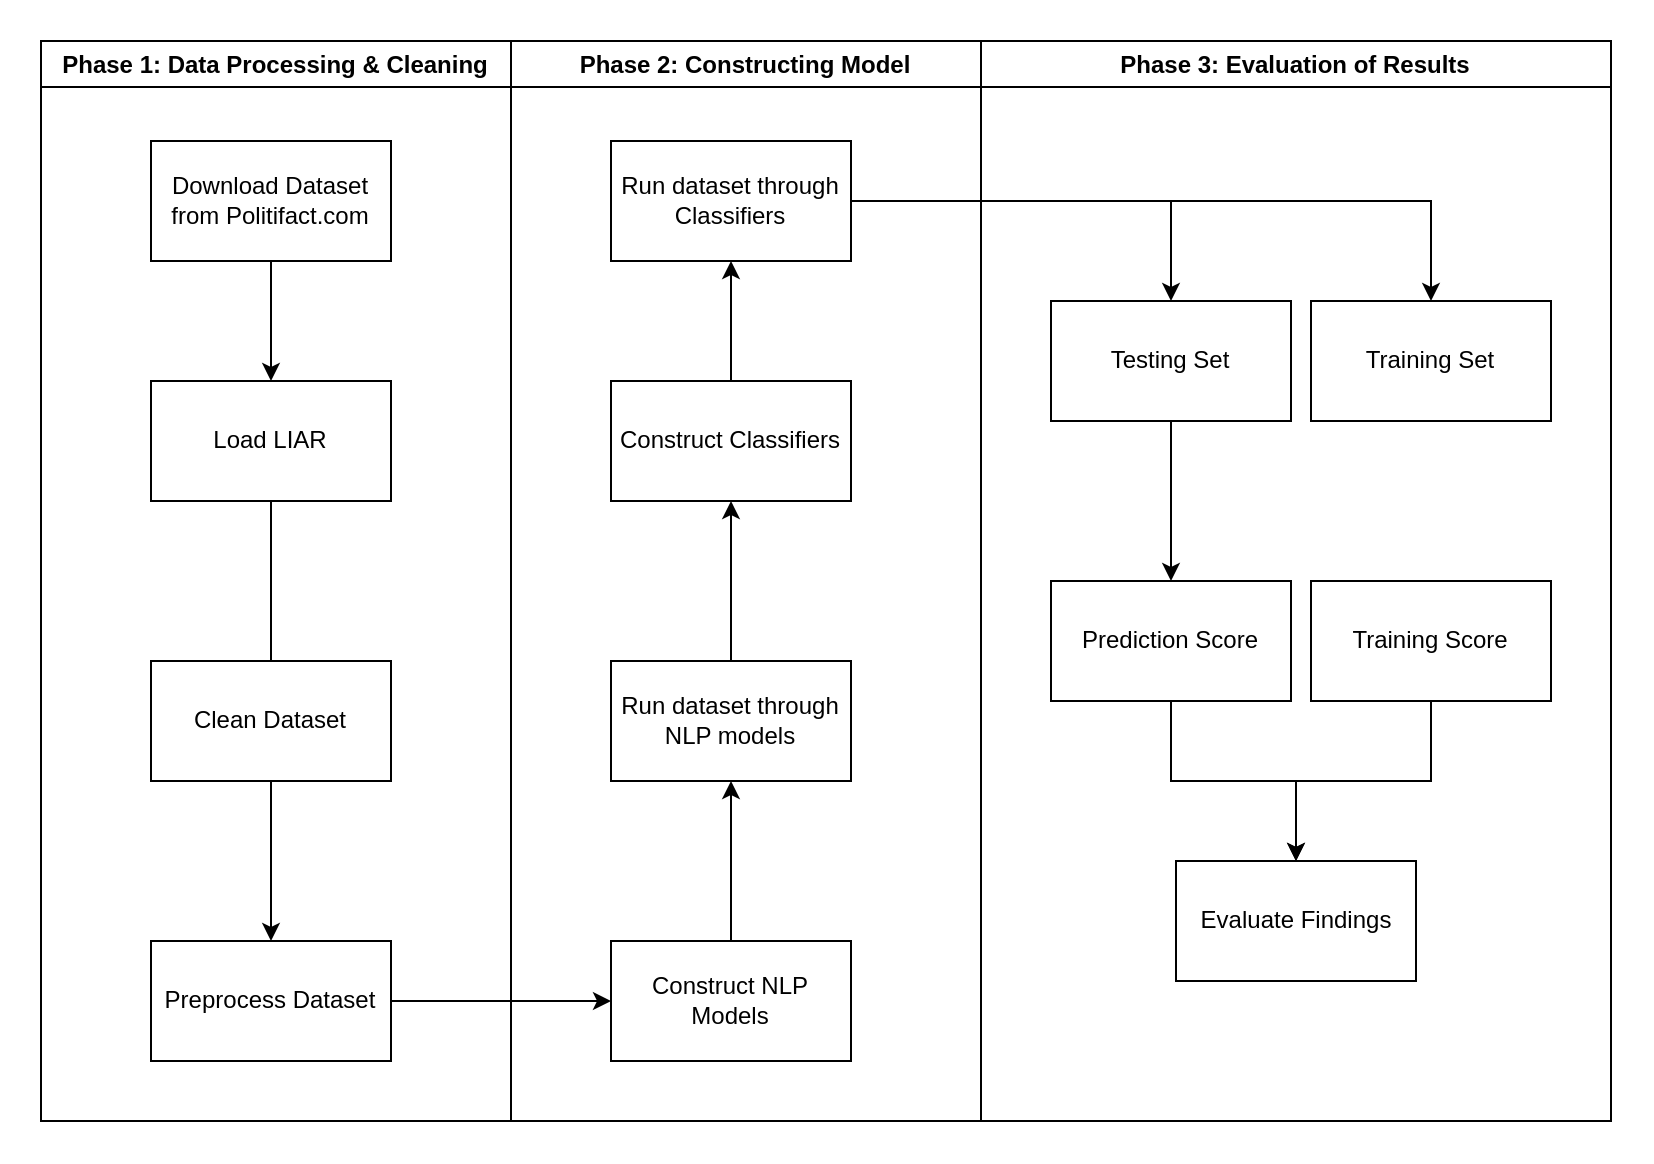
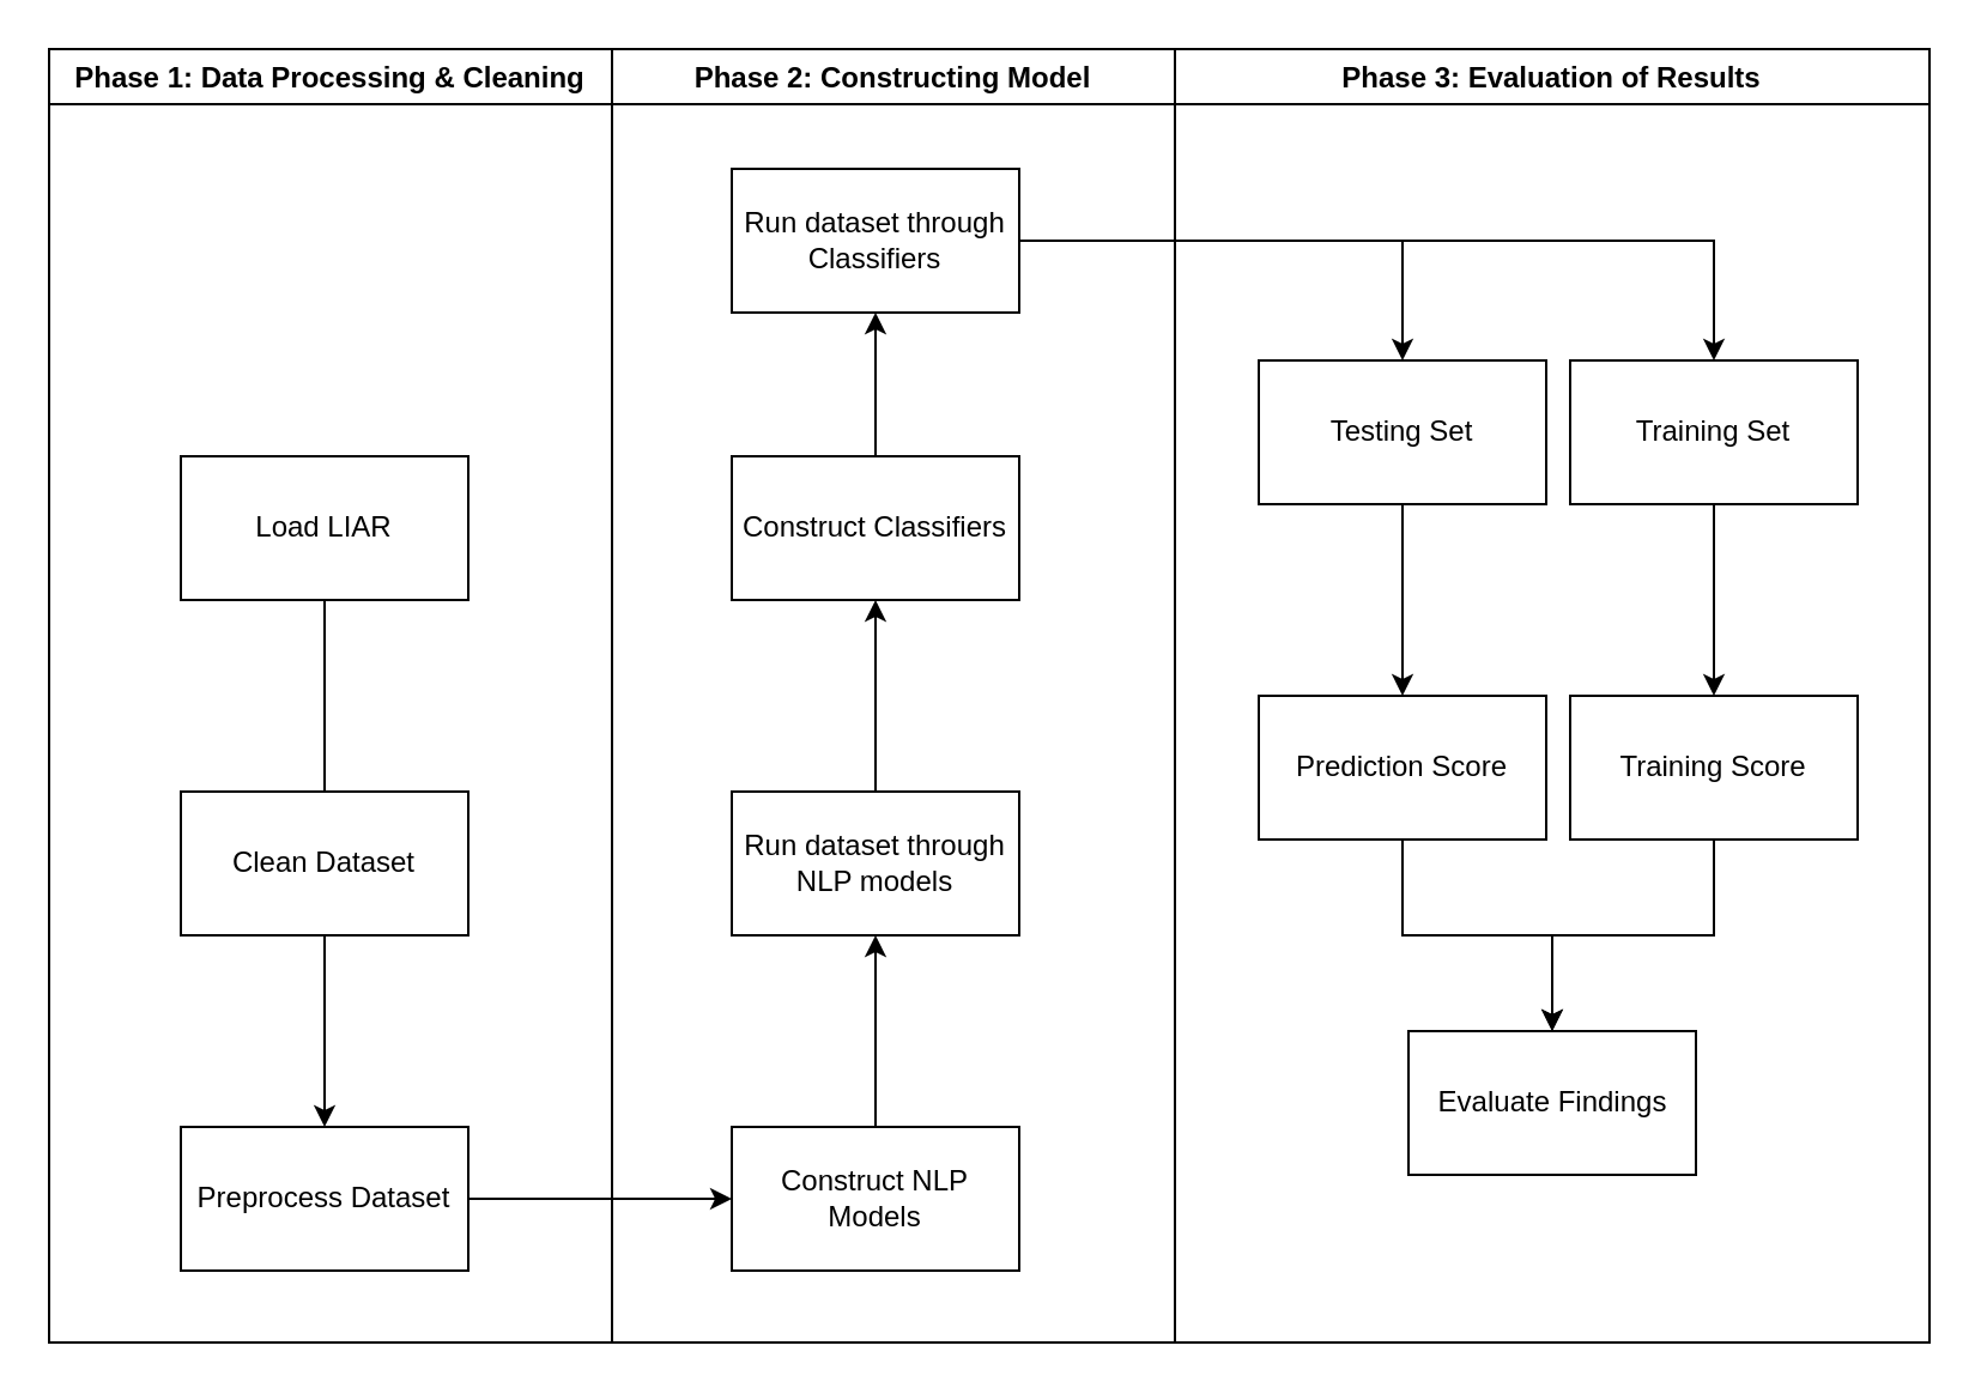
  <mxCell id="0" />
  <mxCell id="1" parent="0" />
  <mxCell id="2" value="" style="edgeStyle=orthogonalEdgeStyle;rounded=0;orthogonalLoop=1;jettySize=auto;html=1;endArrow=none;" edge="1" parent="1" source="3" target="5"><mxGeometry relative="1" as="geometry" /></mxCell>
  <mxCell id="3" value="Load LIAR" style="rounded=0;whiteSpace=wrap;html=1;" vertex="1" parent="1"><mxGeometry x="75" y="190" width="120" height="60" as="geometry" /></mxCell>
  <mxCell id="4" value="" style="edgeStyle=orthogonalEdgeStyle;rounded=0;orthogonalLoop=1;jettySize=auto;html=1;" edge="1" parent="1" source="5" target="7"><mxGeometry relative="1" as="geometry" /></mxCell>
  <mxCell id="5" value="Clean Dataset" style="rounded=0;whiteSpace=wrap;html=1;" vertex="1" parent="1"><mxGeometry x="75" y="330" width="120" height="60" as="geometry" /></mxCell>
  <mxCell id="6" value="" style="edgeStyle=orthogonalEdgeStyle;rounded=0;orthogonalLoop=1;jettySize=auto;html=1;" edge="1" parent="1" source="7" target="9"><mxGeometry relative="1" as="geometry" /></mxCell>
  <mxCell id="7" value="Preprocess Dataset" style="rounded=0;whiteSpace=wrap;html=1;" vertex="1" parent="1"><mxGeometry x="75" y="470" width="120" height="60" as="geometry" /></mxCell>
  <mxCell id="8" value="" style="edgeStyle=orthogonalEdgeStyle;rounded=0;orthogonalLoop=1;jettySize=auto;html=1;" edge="1" parent="1" source="9" target="11"><mxGeometry relative="1" as="geometry" /></mxCell>
  <mxCell id="9" value="Construct NLP Models" style="rounded=0;whiteSpace=wrap;html=1;" vertex="1" parent="1"><mxGeometry x="305" y="470" width="120" height="60" as="geometry" /></mxCell>
  <mxCell id="10" value="" style="edgeStyle=orthogonalEdgeStyle;rounded=0;orthogonalLoop=1;jettySize=auto;html=1;" edge="1" parent="1" source="11" target="13"><mxGeometry relative="1" as="geometry" /></mxCell>
  <mxCell id="11" value="Run dataset through NLP models" style="rounded=0;whiteSpace=wrap;html=1;" vertex="1" parent="1"><mxGeometry x="305" y="330" width="120" height="60" as="geometry" /></mxCell>
  <mxCell id="12" value="" style="edgeStyle=orthogonalEdgeStyle;rounded=0;orthogonalLoop=1;jettySize=auto;html=1;" edge="1" parent="1" source="13" target="27"><mxGeometry relative="1" as="geometry" /></mxCell>
  <mxCell id="13" value="Construct Classifiers" style="whiteSpace=wrap;html=1;rounded=0;" vertex="1" parent="1"><mxGeometry x="305" y="190" width="120" height="60" as="geometry" /></mxCell>
  <mxCell id="14" value="" style="edgeStyle=orthogonalEdgeStyle;rounded=0;orthogonalLoop=1;jettySize=auto;html=1;" edge="1" parent="1" source="27" target="17"><mxGeometry relative="1" as="geometry" /></mxCell>
  <mxCell id="15" value="" style="edgeStyle=orthogonalEdgeStyle;rounded=0;orthogonalLoop=1;jettySize=auto;html=1;" edge="1" parent="1" source="27" target="19"><mxGeometry relative="1" as="geometry" /></mxCell>
  <mxCell id="16" value="" style="edgeStyle=orthogonalEdgeStyle;rounded=0;orthogonalLoop=1;jettySize=auto;html=1;" edge="1" parent="1" source="17" target="21"><mxGeometry relative="1" as="geometry" /></mxCell>
  <mxCell id="17" value="Testing Set" style="whiteSpace=wrap;html=1;rounded=0;" vertex="1" parent="1"><mxGeometry x="525" y="150" width="120" height="60" as="geometry" /></mxCell>
+ <mxCell id="18" value="" style="edgeStyle=orthogonalEdgeStyle;rounded=0;orthogonalLoop=1;jettySize=auto;html=1;" edge="1" parent="1" source="19" target="23"><mxGeometry relative="1" as="geometry" /></mxCell>
  <mxCell id="19" value="Training Set" style="whiteSpace=wrap;html=1;rounded=0;" vertex="1" parent="1"><mxGeometry x="655" y="150" width="120" height="60" as="geometry" /></mxCell>
  <mxCell id="20" value="" style="edgeStyle=orthogonalEdgeStyle;rounded=0;orthogonalLoop=1;jettySize=auto;html=1;" edge="1" parent="1" source="21" target="29"><mxGeometry relative="1" as="geometry" /></mxCell>
  <mxCell id="21" value="Prediction Score" style="whiteSpace=wrap;html=1;rounded=0;" vertex="1" parent="1"><mxGeometry x="525" y="290" width="120" height="60" as="geometry" /></mxCell>
  <mxCell id="22" style="edgeStyle=orthogonalEdgeStyle;rounded=0;orthogonalLoop=1;jettySize=auto;html=1;exitX=0.5;exitY=1;exitDx=0;exitDy=0;" edge="1" parent="1" source="23" target="29"><mxGeometry relative="1" as="geometry" /></mxCell>
  <mxCell id="23" value="Training Score" style="whiteSpace=wrap;html=1;rounded=0;" vertex="1" parent="1"><mxGeometry x="655" y="290" width="120" height="60" as="geometry" /></mxCell>
  <mxCell id="24" value="Phase 1: Data Processing &amp; Cleaning" style="swimlane;" vertex="1" parent="1"><mxGeometry x="20" y="20" width="235" height="540" as="geometry" /></mxCell>
- <mxCell id="25" value="Download Dataset from Politifact.com" style="rounded=0;whiteSpace=wrap;html=1;" vertex="1" parent="24"><mxGeometry x="55" y="50" width="120" height="60" as="geometry" /></mxCell>
  <mxCell id="26" value="Phase 2: Constructing Model" style="swimlane;" vertex="1" parent="1"><mxGeometry x="255" y="20" width="235" height="540" as="geometry" /></mxCell>
  <mxCell id="27" value="Run dataset through Classifiers" style="whiteSpace=wrap;html=1;rounded=0;" vertex="1" parent="26"><mxGeometry x="50" y="50" width="120" height="60" as="geometry" /></mxCell>
  <mxCell id="28" value="Phase 3: Evaluation of Results" style="swimlane;" vertex="1" parent="1"><mxGeometry x="490" y="20" width="315" height="540" as="geometry" /></mxCell>
  <mxCell id="29" value="Evaluate Findings" style="whiteSpace=wrap;html=1;rounded=0;" vertex="1" parent="28"><mxGeometry x="97.5" y="410" width="120" height="60" as="geometry" /></mxCell>
- <mxCell id="30" style="edgeStyle=orthogonalEdgeStyle;rounded=0;orthogonalLoop=1;jettySize=auto;html=1;exitX=0.5;exitY=1;exitDx=0;exitDy=0;entryX=0.5;entryY=0;entryDx=0;entryDy=0;" edge="1" parent="1" source="25" target="3"><mxGeometry relative="1" as="geometry" /></mxCell>
